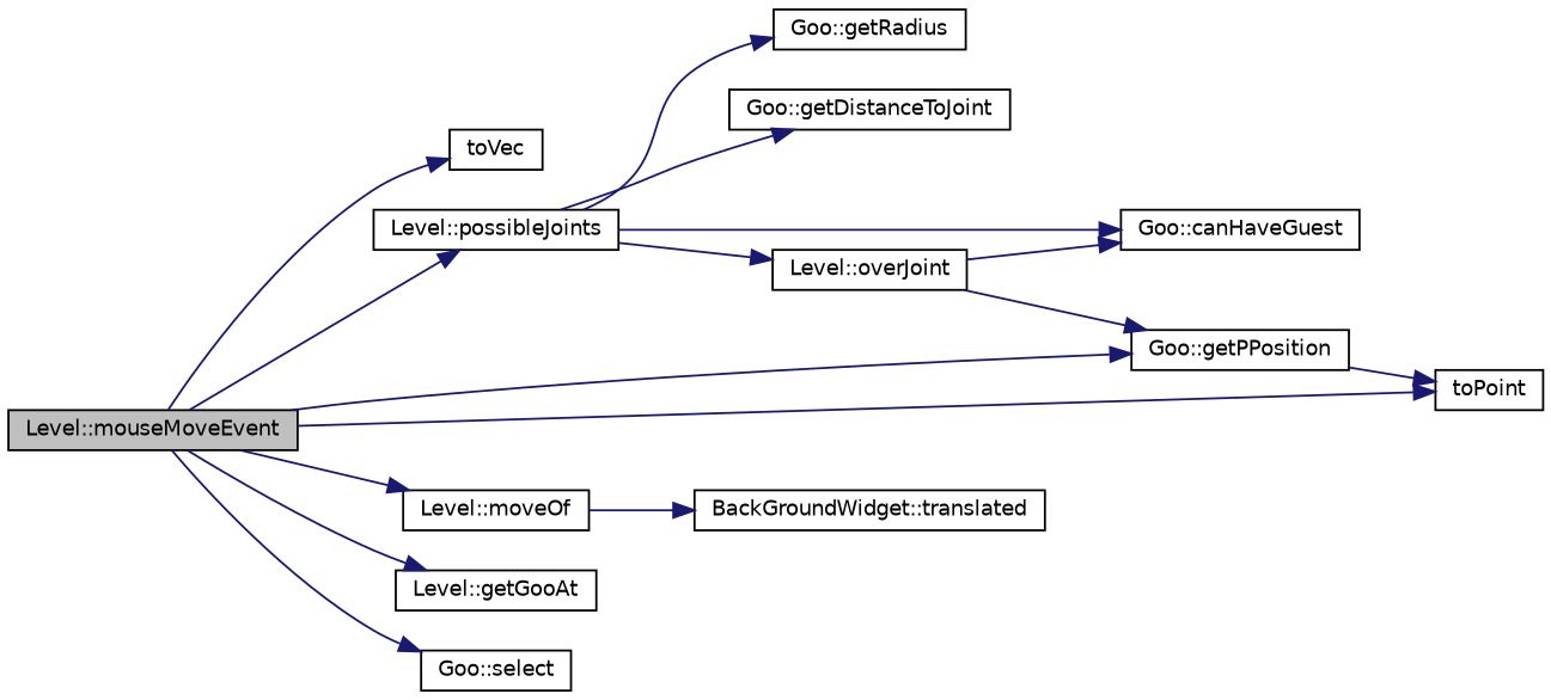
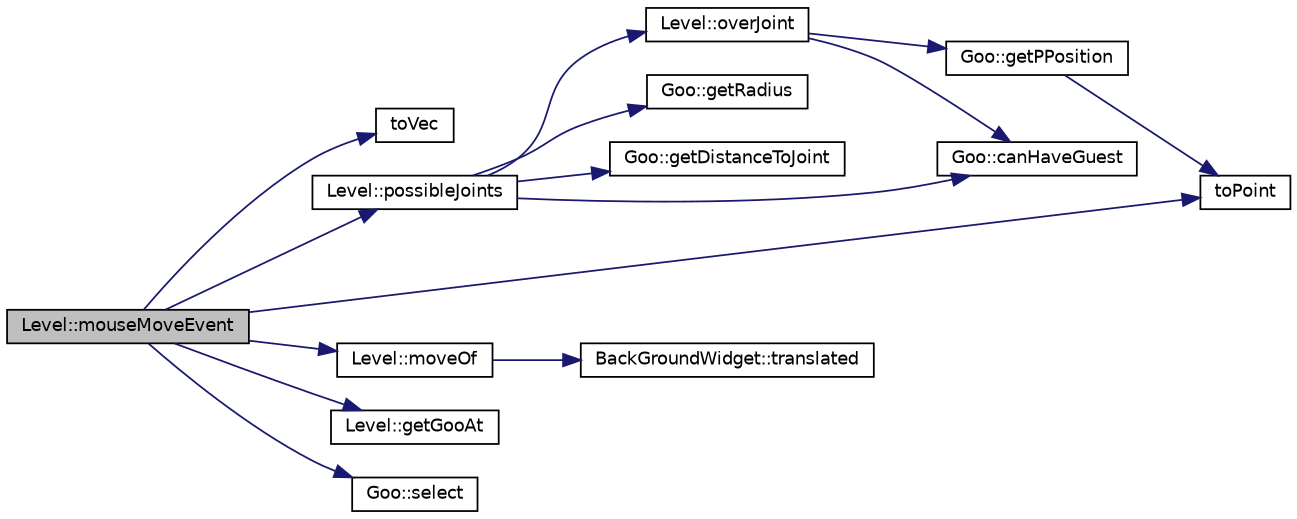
  digraph {
    rankdir=LR
    node [color=black fillcolor=white fontname=Helvetica fontsize=10 shape=record style=filled]
    edge [color=midnightblue fontname=Helvetica fontsize=10 labelfontname=Helvetica labelfontsize=10 style=solid]
    n1 [fillcolor=grey75 fontcolor=black height=0.2 label="Level::mouseMoveEvent" width=0.4]
    n2 [height=0.2 label=toVec width=0.4]
    n3 [height=0.2 label="Level::possibleJoints" width=0.4]
    n4 [height=0.2 label="Goo::getPPosition" width=0.4]
    n5 [height=0.2 label=toPoint width=0.4]
    n6 [height=0.2 label="Level::moveOf" width=0.4]
    n7 [height=0.2 label="Level::getGooAt" width=0.4]
    n8 [height=0.2 label="Goo::select" width=0.4]
    n9 [height=0.2 label="Level::overJoint" width=0.4]
    n10 [height=0.2 label="Goo::getRadius" width=0.4]
    n11 [height=0.2 label="Goo::getDistanceToJoint" width=0.4]
    n12 [height=0.2 label="Goo::canHaveGuest" width=0.4]
    n13 [height=0.2 label="BackGroundWidget::translated" width=0.4]
    n1 -> n2
    n1 -> n3
-   n1 -> n4
    n1 -> n5
    n1 -> n6
    n1 -> n7
    n1 -> n8
    n3 -> n9
    n3 -> n10
    n3 -> n11
    n3 -> n12
    n4 -> n5
    n6 -> n13
    n9 -> n4
    n9 -> n12
  }
